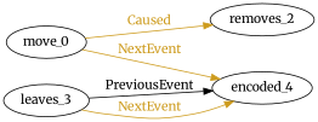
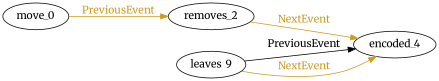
  digraph {
    fontname=Merriweather
    rankdir=LR
    node [fontname=Merriweather]
    edge [color=goldenrod3 fontcolor=goldenrod3 fontname=Merriweather]
    n1 [label=move_0]
    n2 [label=removes_2]
    n3 [label=encoded_4]
-   n4 [label=leaves_3]
-   n1 -> n2 [label=Caused]
-   n1 -> n3 [label=NextEvent]
+   n4 [label=leaves_9]
+   n1 -> n2 [label=PreviousEvent]
+   n2 -> n3 [label=NextEvent]
    n4 -> n3 [color=Black fontcolor=black label=PreviousEvent]
    n4 -> n3 [label=NextEvent]
  }
